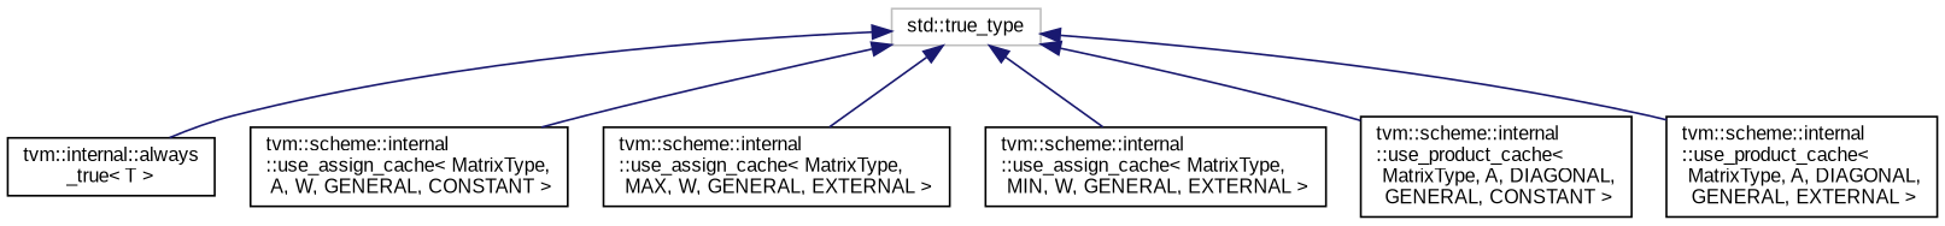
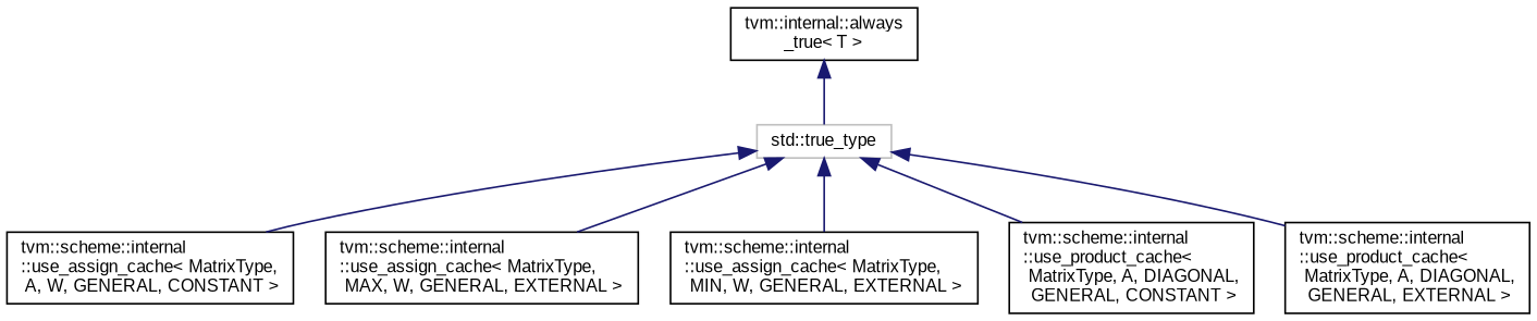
  digraph {
    rankdir=TB
    fontname="Liberation Sans"
    node [color=black fillcolor=white fontname="Liberation Sans" fontsize=10 shape=record style=filled]
    edge [color=midnightblue dir=back fontname="Liberation Sans" fontsize=10 labelfontname=Helvetica labelfontsize=10 style=solid]
    n1 [color=grey75 height=0.2 label="std::true_type" width=0.4]
    n2 [height=0.2 label="tvm::internal::always\l_true\< T \>" width=0.4]
    n3 [height=0.2 label="tvm::scheme::internal\l::use_assign_cache\< MatrixType,\l A, W, GENERAL, CONSTANT \>" width=0.4]
    n4 [height=0.2 label="tvm::scheme::internal\l::use_assign_cache\< MatrixType,\l MAX, W, GENERAL, EXTERNAL \>" width=0.4]
    n5 [height=0.2 label="tvm::scheme::internal\l::use_assign_cache\< MatrixType,\l MIN, W, GENERAL, EXTERNAL \>" width=0.4]
    n6 [height=0.2 label="tvm::scheme::internal\l::use_product_cache\<\l MatrixType, A, DIAGONAL,\l GENERAL, CONSTANT \>" width=0.4]
    n7 [height=0.2 label="tvm::scheme::internal\l::use_product_cache\<\l MatrixType, A, DIAGONAL,\l GENERAL, EXTERNAL \>" width=0.4]
-   n1 -> n2
+   n2 -> n1
    n1 -> n3
    n1 -> n4
    n1 -> n5
    n1 -> n6
    n1 -> n7
  }
